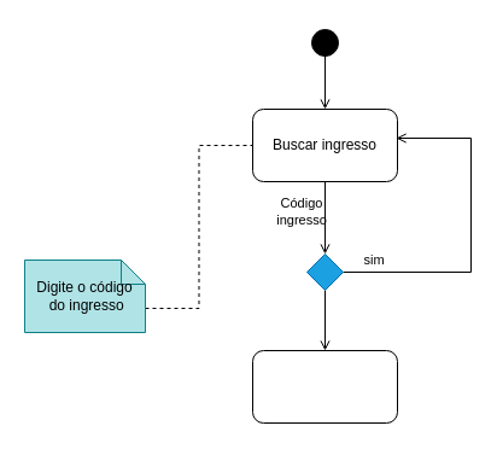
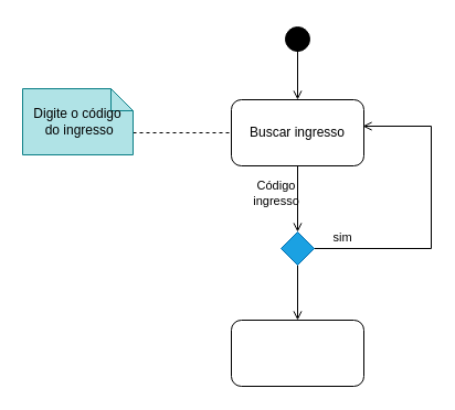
  <mxCell id="0" />
  <mxCell id="1" parent="0" />
  <mxCell id="2" style="edgeStyle=orthogonalEdgeStyle;rounded=0;orthogonalLoop=1;jettySize=auto;html=1;exitX=0.5;exitY=0.8;exitDx=0;exitDy=0;entryX=0.5;entryY=0;entryDx=0;entryDy=0;exitPerimeter=0;endArrow=open;endFill=0;" edge="1" parent="1" source="3" target="5"><mxGeometry relative="1" as="geometry" /></mxCell>
  <mxCell id="3" value="" style="ellipse;html=1;shape=startState;fillColor=#000000;strokeColor=#000000;" vertex="1" parent="1"><mxGeometry x="254" y="20" width="30" height="30" as="geometry" /></mxCell>
  <mxCell id="4" style="edgeStyle=orthogonalEdgeStyle;rounded=0;orthogonalLoop=1;jettySize=auto;html=1;exitX=0.5;exitY=1;exitDx=0;exitDy=0;entryX=0.5;entryY=0;entryDx=0;entryDy=0;endArrow=open;endFill=0;" edge="1" parent="1" source="5" target="10"><mxGeometry relative="1" as="geometry" /></mxCell>
  <mxCell id="5" value="Buscar ingresso" style="rounded=1;whiteSpace=wrap;html=1;" vertex="1" parent="1"><mxGeometry x="209" y="90" width="120" height="60" as="geometry" /></mxCell>
  <mxCell id="6" style="edgeStyle=orthogonalEdgeStyle;rounded=0;orthogonalLoop=1;jettySize=auto;html=1;exitX=0;exitY=0;exitDx=100;exitDy=40;exitPerimeter=0;entryX=0;entryY=0.5;entryDx=0;entryDy=0;endArrow=none;endFill=0;dashed=1;" edge="1" parent="1" source="7" target="5"><mxGeometry relative="1" as="geometry" /></mxCell>
- <mxCell id="7" value="Digite o código&lt;br style=&quot;border-color: var(--border-color);&quot;&gt;&lt;span style=&quot;&quot;&gt;&amp;nbsp;do ingresso&lt;/span&gt;" style="shape=note;size=20;whiteSpace=wrap;html=1;fillColor=#b0e3e6;strokeColor=#0e8088;" vertex="1" parent="1"><mxGeometry x="20" y="215" width="100" height="60" as="geometry" /></mxCell>
+ <mxCell id="7" value="Digite o código&lt;br style=&quot;border-color: var(--border-color);&quot;&gt;&lt;span style=&quot;&quot;&gt;&amp;nbsp;do ingresso&lt;/span&gt;" style="shape=note;size=20;whiteSpace=wrap;html=1;fillColor=#b0e3e6;strokeColor=#0e8088;" vertex="1" parent="1"><mxGeometry x="20" y="80" width="100" height="60" as="geometry" /></mxCell>
  <mxCell id="8" style="edgeStyle=orthogonalEdgeStyle;shape=connector;rounded=0;orthogonalLoop=1;jettySize=auto;html=1;exitX=1;exitY=0.5;exitDx=0;exitDy=0;entryX=0.992;entryY=0.4;entryDx=0;entryDy=0;entryPerimeter=0;labelBackgroundColor=default;strokeColor=default;fontFamily=Helvetica;fontSize=11;fontColor=default;endArrow=open;endFill=0;" edge="1" parent="1" source="10" target="5"><mxGeometry relative="1" as="geometry"><Array as="points"><mxPoint x="390" y="225" /><mxPoint x="390" y="114" /></Array></mxGeometry></mxCell>
  <mxCell id="9" style="edgeStyle=orthogonalEdgeStyle;shape=connector;rounded=0;orthogonalLoop=1;jettySize=auto;html=1;exitX=0.5;exitY=1;exitDx=0;exitDy=0;entryX=0.5;entryY=0;entryDx=0;entryDy=0;labelBackgroundColor=default;strokeColor=default;fontFamily=Helvetica;fontSize=11;fontColor=default;endArrow=open;endFill=0;" edge="1" parent="1" source="10" target="13"><mxGeometry relative="1" as="geometry" /></mxCell>
  <mxCell id="10" value="" style="rhombus;whiteSpace=wrap;html=1;fillColor=#1ba1e2;strokeColor=#006EAF;fontColor=#ffffff;" vertex="1" parent="1"><mxGeometry x="254" y="210" width="30" height="30" as="geometry" /></mxCell>
  <mxCell id="11" value="Código ingresso" style="text;html=1;strokeColor=none;fillColor=none;align=center;verticalAlign=middle;whiteSpace=wrap;rounded=0;fontSize=11;fontFamily=Helvetica;fontColor=default;" vertex="1" parent="1"><mxGeometry x="220" y="160" width="60" height="30" as="geometry" /></mxCell>
  <mxCell id="12" value="sim" style="text;html=1;strokeColor=none;fillColor=none;align=center;verticalAlign=middle;whiteSpace=wrap;rounded=0;fontSize=11;fontFamily=Helvetica;fontColor=default;" vertex="1" parent="1"><mxGeometry x="280" y="200" width="60" height="30" as="geometry" /></mxCell>
  <mxCell id="13" value="" style="rounded=1;whiteSpace=wrap;html=1;fontFamily=Helvetica;fontSize=11;fontColor=default;" vertex="1" parent="1"><mxGeometry x="209" y="290" width="120" height="60" as="geometry" /></mxCell>
